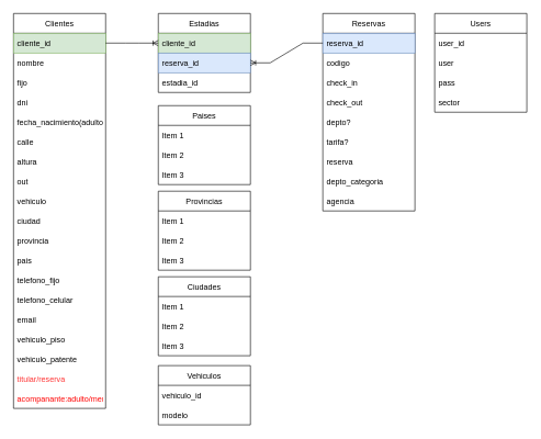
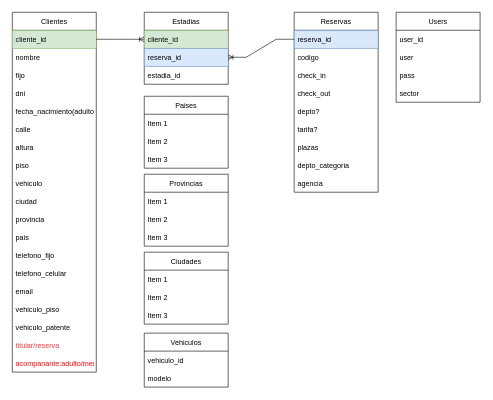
  <mxCell id="0" />
  <mxCell id="1" parent="0" />
  <mxCell id="2" value="Users" style="swimlane;fontStyle=0;childLayout=stackLayout;horizontal=1;startSize=30;horizontalStack=0;resizeParent=1;resizeParentMax=0;resizeLast=0;collapsible=1;marginBottom=0;" parent="1" vertex="1"><mxGeometry x="660" y="20" width="140" height="150" as="geometry" /></mxCell>
  <mxCell id="3" value="user_id" style="text;strokeColor=none;fillColor=none;align=left;verticalAlign=middle;spacingLeft=4;spacingRight=4;overflow=hidden;points=[[0,0.5],[1,0.5]];portConstraint=eastwest;rotatable=0;" parent="2" vertex="1"><mxGeometry y="30" width="140" height="30" as="geometry" /></mxCell>
  <mxCell id="4" value="user" style="text;strokeColor=none;fillColor=none;align=left;verticalAlign=middle;spacingLeft=4;spacingRight=4;overflow=hidden;points=[[0,0.5],[1,0.5]];portConstraint=eastwest;rotatable=0;" parent="2" vertex="1"><mxGeometry y="60" width="140" height="30" as="geometry" /></mxCell>
  <mxCell id="5" value="pass" style="text;strokeColor=none;fillColor=none;align=left;verticalAlign=middle;spacingLeft=4;spacingRight=4;overflow=hidden;points=[[0,0.5],[1,0.5]];portConstraint=eastwest;rotatable=0;" vertex="1" parent="2"><mxGeometry y="90" width="140" height="30" as="geometry" /></mxCell>
  <mxCell id="6" value="sector" style="text;strokeColor=none;fillColor=none;align=left;verticalAlign=middle;spacingLeft=4;spacingRight=4;overflow=hidden;points=[[0,0.5],[1,0.5]];portConstraint=eastwest;rotatable=0;" parent="2" vertex="1"><mxGeometry y="120" width="140" height="30" as="geometry" /></mxCell>
  <mxCell id="7" value="Reservas" style="swimlane;fontStyle=0;childLayout=stackLayout;horizontal=1;startSize=30;horizontalStack=0;resizeParent=1;resizeParentMax=0;resizeLast=0;collapsible=1;marginBottom=0;" parent="1" vertex="1"><mxGeometry x="490" y="20" width="140" height="300" as="geometry" /></mxCell>
  <mxCell id="8" value="reserva_id" style="text;strokeColor=#6c8ebf;fillColor=#dae8fc;align=left;verticalAlign=middle;spacingLeft=4;spacingRight=4;overflow=hidden;points=[[0,0.5],[1,0.5]];portConstraint=eastwest;rotatable=0;" parent="7" vertex="1"><mxGeometry y="30" width="140" height="30" as="geometry" /></mxCell>
  <mxCell id="9" value="codigo" style="text;strokeColor=none;fillColor=none;align=left;verticalAlign=middle;spacingLeft=4;spacingRight=4;overflow=hidden;points=[[0,0.5],[1,0.5]];portConstraint=eastwest;rotatable=0;" parent="7" vertex="1"><mxGeometry y="60" width="140" height="30" as="geometry" /></mxCell>
  <mxCell id="10" value="check_in" style="text;strokeColor=none;fillColor=none;align=left;verticalAlign=middle;spacingLeft=4;spacingRight=4;overflow=hidden;points=[[0,0.5],[1,0.5]];portConstraint=eastwest;rotatable=0;" parent="7" vertex="1"><mxGeometry y="90" width="140" height="30" as="geometry" /></mxCell>
  <mxCell id="11" value="check_out" style="text;strokeColor=none;fillColor=none;align=left;verticalAlign=middle;spacingLeft=4;spacingRight=4;overflow=hidden;points=[[0,0.5],[1,0.5]];portConstraint=eastwest;rotatable=0;" parent="7" vertex="1"><mxGeometry y="120" width="140" height="30" as="geometry" /></mxCell>
  <mxCell id="12" value="depto?" style="text;strokeColor=none;fillColor=none;align=left;verticalAlign=middle;spacingLeft=4;spacingRight=4;overflow=hidden;points=[[0,0.5],[1,0.5]];portConstraint=eastwest;rotatable=0;" parent="7" vertex="1"><mxGeometry y="150" width="140" height="30" as="geometry" /></mxCell>
  <mxCell id="13" value="tarifa?" style="text;strokeColor=none;fillColor=none;align=left;verticalAlign=middle;spacingLeft=4;spacingRight=4;overflow=hidden;points=[[0,0.5],[1,0.5]];portConstraint=eastwest;rotatable=0;" parent="7" vertex="1"><mxGeometry y="180" width="140" height="30" as="geometry" /></mxCell>
- <mxCell id="14" value="reserva" style="text;strokeColor=none;fillColor=none;align=left;verticalAlign=middle;spacingLeft=4;spacingRight=4;overflow=hidden;points=[[0,0.5],[1,0.5]];portConstraint=eastwest;rotatable=0;" parent="7" vertex="1"><mxGeometry y="210" width="140" height="30" as="geometry" /></mxCell>
+ <mxCell id="14" value="plazas" style="text;strokeColor=none;fillColor=none;align=left;verticalAlign=middle;spacingLeft=4;spacingRight=4;overflow=hidden;points=[[0,0.5],[1,0.5]];portConstraint=eastwest;rotatable=0;" parent="7" vertex="1"><mxGeometry y="210" width="140" height="30" as="geometry" /></mxCell>
  <mxCell id="15" value="depto_categoria" style="text;strokeColor=none;fillColor=none;align=left;verticalAlign=middle;spacingLeft=4;spacingRight=4;overflow=hidden;points=[[0,0.5],[1,0.5]];portConstraint=eastwest;rotatable=0;" parent="7" vertex="1"><mxGeometry y="240" width="140" height="30" as="geometry" /></mxCell>
  <mxCell id="16" value="agencia" style="text;strokeColor=none;fillColor=none;align=left;verticalAlign=middle;spacingLeft=4;spacingRight=4;overflow=hidden;points=[[0,0.5],[1,0.5]];portConstraint=eastwest;rotatable=0;" parent="7" vertex="1"><mxGeometry y="270" width="140" height="30" as="geometry" /></mxCell>
  <mxCell id="17" value="Clientes" style="swimlane;fontStyle=0;childLayout=stackLayout;horizontal=1;startSize=30;horizontalStack=0;resizeParent=1;resizeParentMax=0;resizeLast=0;collapsible=1;marginBottom=0;" parent="1" vertex="1"><mxGeometry x="20" y="20" width="140" height="600" as="geometry" /></mxCell>
  <mxCell id="18" value="cliente_id" style="text;strokeColor=#82b366;fillColor=#d5e8d4;align=left;verticalAlign=middle;spacingLeft=4;spacingRight=4;overflow=hidden;points=[[0,0.5],[1,0.5]];portConstraint=eastwest;rotatable=0;" parent="17" vertex="1"><mxGeometry y="30" width="140" height="30" as="geometry" /></mxCell>
  <mxCell id="19" value="nombre" style="text;strokeColor=none;fillColor=none;align=left;verticalAlign=middle;spacingLeft=4;spacingRight=4;overflow=hidden;points=[[0,0.5],[1,0.5]];portConstraint=eastwest;rotatable=0;" parent="17" vertex="1"><mxGeometry y="60" width="140" height="30" as="geometry" /></mxCell>
  <mxCell id="20" value="fijo" style="text;strokeColor=none;fillColor=none;align=left;verticalAlign=middle;spacingLeft=4;spacingRight=4;overflow=hidden;points=[[0,0.5],[1,0.5]];portConstraint=eastwest;rotatable=0;" parent="17" vertex="1"><mxGeometry y="90" width="140" height="30" as="geometry" /></mxCell>
  <mxCell id="21" value="dni" style="text;strokeColor=none;fillColor=none;align=left;verticalAlign=middle;spacingLeft=4;spacingRight=4;overflow=hidden;points=[[0,0.5],[1,0.5]];portConstraint=eastwest;rotatable=0;" parent="17" vertex="1"><mxGeometry y="120" width="140" height="30" as="geometry" /></mxCell>
  <mxCell id="22" value="fecha_nacimiento(adulto/menor)" style="text;strokeColor=none;fillColor=none;align=left;verticalAlign=middle;spacingLeft=4;spacingRight=4;overflow=hidden;points=[[0,0.5],[1,0.5]];portConstraint=eastwest;rotatable=0;" parent="17" vertex="1"><mxGeometry y="150" width="140" height="30" as="geometry" /></mxCell>
  <mxCell id="23" value="calle" style="text;strokeColor=none;fillColor=none;align=left;verticalAlign=middle;spacingLeft=4;spacingRight=4;overflow=hidden;points=[[0,0.5],[1,0.5]];portConstraint=eastwest;rotatable=0;" parent="17" vertex="1"><mxGeometry y="180" width="140" height="30" as="geometry" /></mxCell>
  <mxCell id="24" value="altura" style="text;strokeColor=none;fillColor=none;align=left;verticalAlign=middle;spacingLeft=4;spacingRight=4;overflow=hidden;points=[[0,0.5],[1,0.5]];portConstraint=eastwest;rotatable=0;" parent="17" vertex="1"><mxGeometry y="210" width="140" height="30" as="geometry" /></mxCell>
- <mxCell id="25" value="out" style="text;strokeColor=none;fillColor=none;align=left;verticalAlign=middle;spacingLeft=4;spacingRight=4;overflow=hidden;points=[[0,0.5],[1,0.5]];portConstraint=eastwest;rotatable=0;" vertex="1" parent="17"><mxGeometry y="240" width="140" height="30" as="geometry" /></mxCell>
+ <mxCell id="25" value="piso" style="text;strokeColor=none;fillColor=none;align=left;verticalAlign=middle;spacingLeft=4;spacingRight=4;overflow=hidden;points=[[0,0.5],[1,0.5]];portConstraint=eastwest;rotatable=0;" vertex="1" parent="17"><mxGeometry y="240" width="140" height="30" as="geometry" /></mxCell>
  <mxCell id="26" value="vehiculo" style="text;strokeColor=none;fillColor=none;align=left;verticalAlign=middle;spacingLeft=4;spacingRight=4;overflow=hidden;points=[[0,0.5],[1,0.5]];portConstraint=eastwest;rotatable=0;" parent="17" vertex="1"><mxGeometry y="270" width="140" height="30" as="geometry" /></mxCell>
  <mxCell id="27" value="ciudad" style="text;strokeColor=none;fillColor=none;align=left;verticalAlign=middle;spacingLeft=4;spacingRight=4;overflow=hidden;points=[[0,0.5],[1,0.5]];portConstraint=eastwest;rotatable=0;" parent="17" vertex="1"><mxGeometry y="300" width="140" height="30" as="geometry" /></mxCell>
  <mxCell id="28" value="provincia" style="text;strokeColor=none;fillColor=none;align=left;verticalAlign=middle;spacingLeft=4;spacingRight=4;overflow=hidden;points=[[0,0.5],[1,0.5]];portConstraint=eastwest;rotatable=0;" vertex="1" parent="17"><mxGeometry y="330" width="140" height="30" as="geometry" /></mxCell>
  <mxCell id="29" value="pais" style="text;strokeColor=none;fillColor=none;align=left;verticalAlign=middle;spacingLeft=4;spacingRight=4;overflow=hidden;points=[[0,0.5],[1,0.5]];portConstraint=eastwest;rotatable=0;" vertex="1" parent="17"><mxGeometry y="360" width="140" height="30" as="geometry" /></mxCell>
  <mxCell id="30" value="telefono_fijo" style="text;strokeColor=none;fillColor=none;align=left;verticalAlign=middle;spacingLeft=4;spacingRight=4;overflow=hidden;points=[[0,0.5],[1,0.5]];portConstraint=eastwest;rotatable=0;" vertex="1" parent="17"><mxGeometry y="390" width="140" height="30" as="geometry" /></mxCell>
  <mxCell id="31" value="telefono_celular" style="text;strokeColor=none;fillColor=none;align=left;verticalAlign=middle;spacingLeft=4;spacingRight=4;overflow=hidden;points=[[0,0.5],[1,0.5]];portConstraint=eastwest;rotatable=0;" vertex="1" parent="17"><mxGeometry y="420" width="140" height="30" as="geometry" /></mxCell>
  <mxCell id="32" value="email" style="text;strokeColor=none;fillColor=none;align=left;verticalAlign=middle;spacingLeft=4;spacingRight=4;overflow=hidden;points=[[0,0.5],[1,0.5]];portConstraint=eastwest;rotatable=0;" vertex="1" parent="17"><mxGeometry y="450" width="140" height="30" as="geometry" /></mxCell>
  <mxCell id="33" value="vehiculo_piso" style="text;strokeColor=none;fillColor=none;align=left;verticalAlign=middle;spacingLeft=4;spacingRight=4;overflow=hidden;points=[[0,0.5],[1,0.5]];portConstraint=eastwest;rotatable=0;" vertex="1" parent="17"><mxGeometry y="480" width="140" height="30" as="geometry" /></mxCell>
  <mxCell id="34" value="vehiculo_patente" style="text;strokeColor=none;fillColor=none;align=left;verticalAlign=middle;spacingLeft=4;spacingRight=4;overflow=hidden;points=[[0,0.5],[1,0.5]];portConstraint=eastwest;rotatable=0;" vertex="1" parent="17"><mxGeometry y="510" width="140" height="30" as="geometry" /></mxCell>
  <mxCell id="35" value="titular/reserva" style="text;align=left;verticalAlign=middle;spacingLeft=4;spacingRight=4;overflow=hidden;points=[[0,0.5],[1,0.5]];portConstraint=eastwest;rotatable=0;fontColor=#FF3333;" vertex="1" parent="17"><mxGeometry y="540" width="140" height="30" as="geometry" /></mxCell>
  <mxCell id="36" value="acompanante:adulto/menor" style="text;strokeColor=none;fillColor=none;align=left;verticalAlign=middle;spacingLeft=4;spacingRight=4;overflow=hidden;points=[[0,0.5],[1,0.5]];portConstraint=eastwest;rotatable=0;fontColor=#FF0000;" vertex="1" parent="17"><mxGeometry y="570" width="140" height="30" as="geometry" /></mxCell>
  <mxCell id="37" value="Estadias" style="swimlane;fontStyle=0;childLayout=stackLayout;horizontal=1;startSize=30;horizontalStack=0;resizeParent=1;resizeParentMax=0;resizeLast=0;collapsible=1;marginBottom=0;" parent="1" vertex="1"><mxGeometry x="240" y="20" width="140" height="120" as="geometry" /></mxCell>
  <mxCell id="38" value="cliente_id" style="text;strokeColor=#82b366;fillColor=#d5e8d4;align=left;verticalAlign=middle;spacingLeft=4;spacingRight=4;overflow=hidden;points=[[0,0.5],[1,0.5]];portConstraint=eastwest;rotatable=0;" parent="37" vertex="1"><mxGeometry y="30" width="140" height="30" as="geometry" /></mxCell>
  <mxCell id="39" value="reserva_id" style="text;strokeColor=#6c8ebf;fillColor=#dae8fc;align=left;verticalAlign=middle;spacingLeft=4;spacingRight=4;overflow=hidden;points=[[0,0.5],[1,0.5]];portConstraint=eastwest;rotatable=0;" parent="37" vertex="1"><mxGeometry y="60" width="140" height="30" as="geometry" /></mxCell>
  <mxCell id="40" value="estadia_id" style="text;strokeColor=none;fillColor=none;align=left;verticalAlign=middle;spacingLeft=4;spacingRight=4;overflow=hidden;points=[[0,0.5],[1,0.5]];portConstraint=eastwest;rotatable=0;dashed=1;labelBorderColor=none;" parent="37" vertex="1"><mxGeometry y="90" width="140" height="30" as="geometry" /></mxCell>
  <mxCell id="41" value="" style="edgeStyle=entityRelationEdgeStyle;fontSize=12;html=1;endArrow=ERoneToMany;rounded=0;" parent="1" source="8" target="39" edge="1"><mxGeometry width="100" height="100" relative="1" as="geometry"><mxPoint x="480" y="600" as="sourcePoint" /><mxPoint x="580" y="500" as="targetPoint" /></mxGeometry></mxCell>
  <mxCell id="42" value="" style="edgeStyle=entityRelationEdgeStyle;fontSize=12;html=1;endArrow=ERoneToMany;rounded=0;" parent="1" source="18" target="38" edge="1"><mxGeometry width="100" height="100" relative="1" as="geometry"><mxPoint x="270" y="570" as="sourcePoint" /><mxPoint x="320" y="450" as="targetPoint" /></mxGeometry></mxCell>
  <mxCell id="43" value="Vehiculos" style="swimlane;fontStyle=0;childLayout=stackLayout;horizontal=1;startSize=30;horizontalStack=0;resizeParent=1;resizeParentMax=0;resizeLast=0;collapsible=1;marginBottom=0;labelBorderColor=none;fontColor=#000000;strokeColor=default;fillColor=none;" vertex="1" parent="1"><mxGeometry x="240" y="555" width="140" height="90" as="geometry" /></mxCell>
  <mxCell id="44" value="vehiculo_id" style="text;strokeColor=none;fillColor=none;align=left;verticalAlign=middle;spacingLeft=4;spacingRight=4;overflow=hidden;points=[[0,0.5],[1,0.5]];portConstraint=eastwest;rotatable=0;labelBorderColor=none;fontColor=#000000;" vertex="1" parent="43"><mxGeometry y="30" width="140" height="30" as="geometry" /></mxCell>
  <mxCell id="45" value="modelo" style="text;strokeColor=none;fillColor=none;align=left;verticalAlign=middle;spacingLeft=4;spacingRight=4;overflow=hidden;points=[[0,0.5],[1,0.5]];portConstraint=eastwest;rotatable=0;labelBorderColor=none;fontColor=#000000;" vertex="1" parent="43"><mxGeometry y="60" width="140" height="30" as="geometry" /></mxCell>
  <mxCell id="46" value="Paises" style="swimlane;fontStyle=0;childLayout=stackLayout;horizontal=1;startSize=30;horizontalStack=0;resizeParent=1;resizeParentMax=0;resizeLast=0;collapsible=1;marginBottom=0;labelBorderColor=none;fontColor=#000000;strokeColor=default;fillColor=none;" vertex="1" parent="1"><mxGeometry x="240" y="160" width="140" height="120" as="geometry" /></mxCell>
  <mxCell id="47" value="Item 1" style="text;strokeColor=none;fillColor=none;align=left;verticalAlign=middle;spacingLeft=4;spacingRight=4;overflow=hidden;points=[[0,0.5],[1,0.5]];portConstraint=eastwest;rotatable=0;labelBorderColor=none;fontColor=#000000;" vertex="1" parent="46"><mxGeometry y="30" width="140" height="30" as="geometry" /></mxCell>
  <mxCell id="48" value="Item 2" style="text;strokeColor=none;fillColor=none;align=left;verticalAlign=middle;spacingLeft=4;spacingRight=4;overflow=hidden;points=[[0,0.5],[1,0.5]];portConstraint=eastwest;rotatable=0;labelBorderColor=none;fontColor=#000000;" vertex="1" parent="46"><mxGeometry y="60" width="140" height="30" as="geometry" /></mxCell>
  <mxCell id="49" value="Item 3" style="text;strokeColor=none;fillColor=none;align=left;verticalAlign=middle;spacingLeft=4;spacingRight=4;overflow=hidden;points=[[0,0.5],[1,0.5]];portConstraint=eastwest;rotatable=0;labelBorderColor=none;fontColor=#000000;" vertex="1" parent="46"><mxGeometry y="90" width="140" height="30" as="geometry" /></mxCell>
  <mxCell id="50" value="Provincias" style="swimlane;fontStyle=0;childLayout=stackLayout;horizontal=1;startSize=30;horizontalStack=0;resizeParent=1;resizeParentMax=0;resizeLast=0;collapsible=1;marginBottom=0;labelBorderColor=none;fontColor=#000000;strokeColor=default;fillColor=none;" vertex="1" parent="1"><mxGeometry x="240" y="290" width="140" height="120" as="geometry" /></mxCell>
  <mxCell id="51" value="Item 1" style="text;strokeColor=none;fillColor=none;align=left;verticalAlign=middle;spacingLeft=4;spacingRight=4;overflow=hidden;points=[[0,0.5],[1,0.5]];portConstraint=eastwest;rotatable=0;labelBorderColor=none;fontColor=#000000;" vertex="1" parent="50"><mxGeometry y="30" width="140" height="30" as="geometry" /></mxCell>
  <mxCell id="52" value="Item 2" style="text;strokeColor=none;fillColor=none;align=left;verticalAlign=middle;spacingLeft=4;spacingRight=4;overflow=hidden;points=[[0,0.5],[1,0.5]];portConstraint=eastwest;rotatable=0;labelBorderColor=none;fontColor=#000000;" vertex="1" parent="50"><mxGeometry y="60" width="140" height="30" as="geometry" /></mxCell>
  <mxCell id="53" value="Item 3" style="text;strokeColor=none;fillColor=none;align=left;verticalAlign=middle;spacingLeft=4;spacingRight=4;overflow=hidden;points=[[0,0.5],[1,0.5]];portConstraint=eastwest;rotatable=0;labelBorderColor=none;fontColor=#000000;" vertex="1" parent="50"><mxGeometry y="90" width="140" height="30" as="geometry" /></mxCell>
  <mxCell id="54" value="Ciudades" style="swimlane;fontStyle=0;childLayout=stackLayout;horizontal=1;startSize=30;horizontalStack=0;resizeParent=1;resizeParentMax=0;resizeLast=0;collapsible=1;marginBottom=0;labelBorderColor=none;fontColor=#000000;strokeColor=default;fillColor=none;" vertex="1" parent="1"><mxGeometry x="240" y="420" width="140" height="120" as="geometry" /></mxCell>
  <mxCell id="55" value="Item 1" style="text;strokeColor=none;fillColor=none;align=left;verticalAlign=middle;spacingLeft=4;spacingRight=4;overflow=hidden;points=[[0,0.5],[1,0.5]];portConstraint=eastwest;rotatable=0;labelBorderColor=none;fontColor=#000000;" vertex="1" parent="54"><mxGeometry y="30" width="140" height="30" as="geometry" /></mxCell>
  <mxCell id="56" value="Item 2" style="text;strokeColor=none;fillColor=none;align=left;verticalAlign=middle;spacingLeft=4;spacingRight=4;overflow=hidden;points=[[0,0.5],[1,0.5]];portConstraint=eastwest;rotatable=0;labelBorderColor=none;fontColor=#000000;" vertex="1" parent="54"><mxGeometry y="60" width="140" height="30" as="geometry" /></mxCell>
  <mxCell id="57" value="Item 3" style="text;strokeColor=none;fillColor=none;align=left;verticalAlign=middle;spacingLeft=4;spacingRight=4;overflow=hidden;points=[[0,0.5],[1,0.5]];portConstraint=eastwest;rotatable=0;labelBorderColor=none;fontColor=#000000;" vertex="1" parent="54"><mxGeometry y="90" width="140" height="30" as="geometry" /></mxCell>
